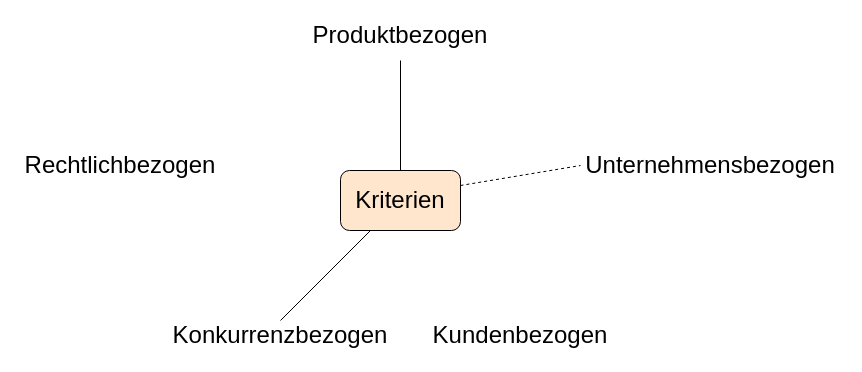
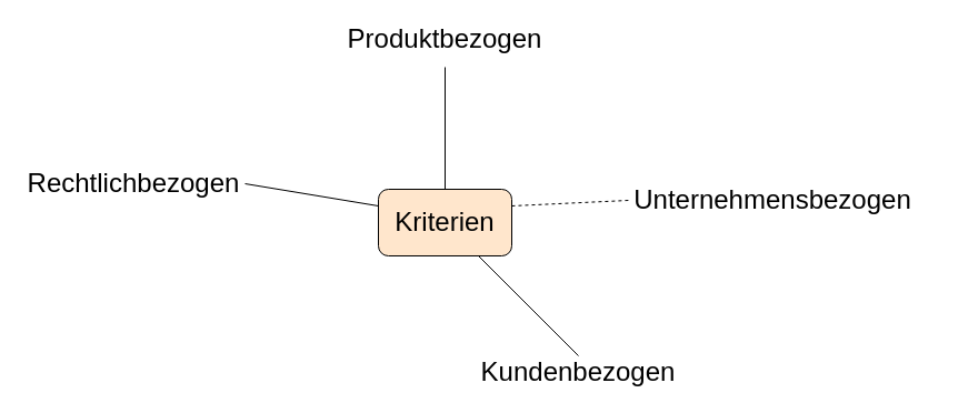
  <mxCell id="0" />
  <mxCell id="1" parent="0" />
  <mxCell id="2" value="&lt;font style=&quot;font-size: 24px&quot;&gt;Kriterien&lt;/font&gt;" style="rounded=1;whiteSpace=wrap;html=1;fillColor=#ffe6cc;" parent="1" vertex="1"><mxGeometry x="340" y="170" width="120" height="60" as="geometry" /></mxCell>
  <mxCell id="3" value="" style="endArrow=none;html=1;rounded=0;fontSize=24;entryX=0.5;entryY=0;entryDx=0;entryDy=0;" parent="1" target="2" edge="1"><mxGeometry width="50" height="50" relative="1" as="geometry"><mxPoint x="400" y="60" as="sourcePoint" /><mxPoint x="420" y="360" as="targetPoint" /></mxGeometry></mxCell>
  <mxCell id="4" value="Produktbezogen" style="text;html=1;strokeColor=none;fillColor=none;align=center;verticalAlign=middle;whiteSpace=wrap;rounded=0;fontSize=24;" parent="1" vertex="1"><mxGeometry x="308" y="20" width="184" height="30" as="geometry" /></mxCell>
  <mxCell id="5" value="" style="endArrow=none;html=1;rounded=0;fontSize=24;exitX=1;exitY=0.25;exitDx=0;exitDy=0;entryX=0;entryY=0.5;entryDx=0;entryDy=0;dashed=1;" parent="1" source="2" target="6" edge="1"><mxGeometry width="50" height="50" relative="1" as="geometry"><mxPoint x="490" y="260" as="sourcePoint" /><mxPoint x="590" y="160.625" as="targetPoint" /></mxGeometry></mxCell>
- <mxCell id="6" value="Unternehmensbezogen" style="text;html=1;strokeColor=none;fillColor=none;align=center;verticalAlign=middle;whiteSpace=wrap;rounded=0;fontSize=24;" parent="1" vertex="1"><mxGeometry x="580" y="150" width="260" height="30" as="geometry" /></mxCell>
+ <mxCell id="6" value="Unternehmensbezogen" style="text;html=1;strokeColor=none;fillColor=none;align=center;verticalAlign=middle;whiteSpace=wrap;rounded=0;fontSize=24;" parent="1" vertex="1"><mxGeometry x="565" y="165" width="260" height="30" as="geometry" /></mxCell>
+ <mxCell id="7" value="" style="endArrow=none;html=1;rounded=0;fontSize=24;entryX=0.75;entryY=1;entryDx=0;entryDy=0;exitX=0.5;exitY=0;exitDx=0;exitDy=0;" parent="1" source="8" target="2" edge="1"><mxGeometry width="50" height="50" relative="1" as="geometry"><mxPoint x="480" y="340" as="sourcePoint" /><mxPoint x="420" y="360" as="targetPoint" /></mxGeometry></mxCell>
  <mxCell id="8" value="Kundenbezogen" style="text;html=1;strokeColor=none;fillColor=none;align=center;verticalAlign=middle;whiteSpace=wrap;rounded=0;fontSize=24;" parent="1" vertex="1"><mxGeometry x="430" y="320" width="180" height="30" as="geometry" /></mxCell>
- <mxCell id="9" value="" style="endArrow=none;html=1;rounded=0;fontSize=24;entryX=0.25;entryY=1;entryDx=0;entryDy=0;exitX=0.5;exitY=0;exitDx=0;exitDy=0;" parent="1" source="10" target="2" edge="1"><mxGeometry width="50" height="50" relative="1" as="geometry"><mxPoint x="280" y="330" as="sourcePoint" /><mxPoint x="420" y="360" as="targetPoint" /></mxGeometry></mxCell>
- <mxCell id="10" value="Konkurrenzbezogen" style="text;html=1;strokeColor=none;fillColor=none;align=center;verticalAlign=middle;whiteSpace=wrap;rounded=0;fontSize=24;" parent="1" vertex="1"><mxGeometry x="170" y="320" width="220" height="30" as="geometry" /></mxCell>
+ <mxCell id="11" value="" style="endArrow=none;html=1;rounded=0;fontSize=24;entryX=0;entryY=0.25;entryDx=0;entryDy=0;exitX=1;exitY=0.5;exitDx=0;exitDy=0;" parent="1" source="12" target="2" edge="1"><mxGeometry width="50" height="50" relative="1" as="geometry"><mxPoint x="230" y="185" as="sourcePoint" /><mxPoint x="420" y="360" as="targetPoint" /></mxGeometry></mxCell>
  <mxCell id="12" value="Rechtlichbezogen" style="text;html=1;strokeColor=none;fillColor=none;align=center;verticalAlign=middle;whiteSpace=wrap;rounded=0;fontSize=24;" parent="1" vertex="1"><mxGeometry x="20" y="150" width="200" height="30" as="geometry" /></mxCell>
